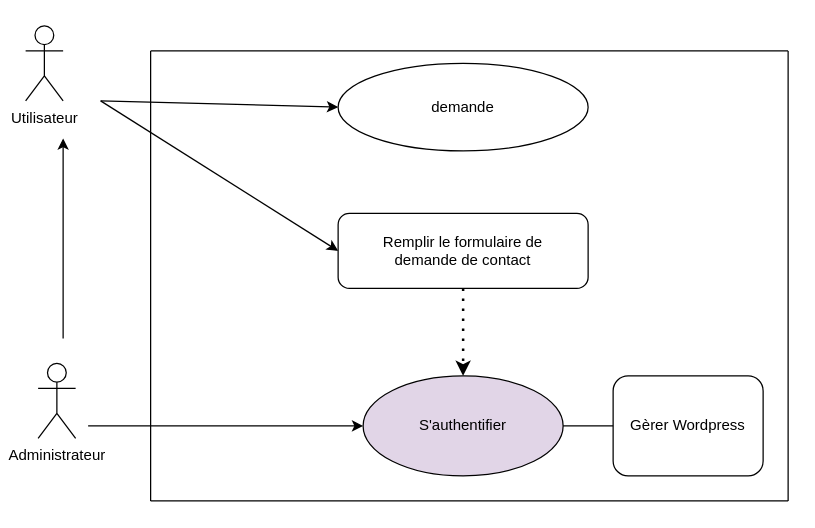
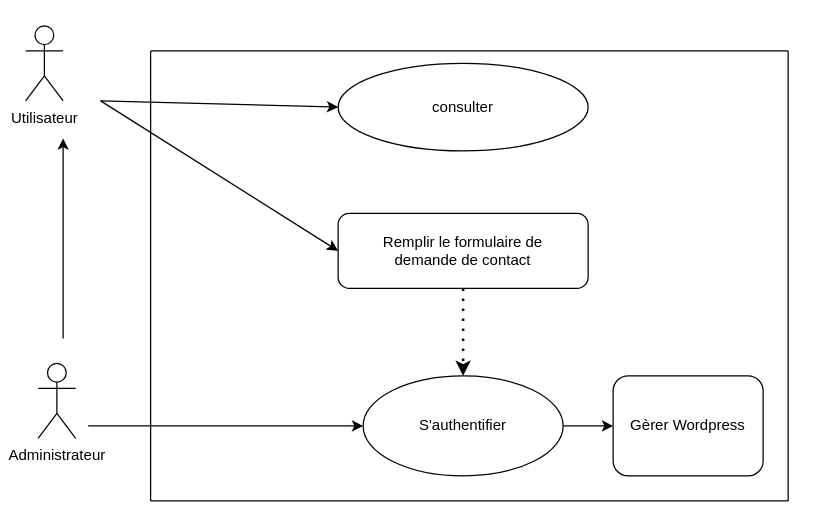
  <mxCell id="0" />
  <mxCell id="1" parent="0" />
  <mxCell id="2" value="Utilisateur" style="shape=umlActor;verticalLabelPosition=bottom;verticalAlign=top;html=1;outlineConnect=0;" parent="1" vertex="1"><mxGeometry x="20" y="20" width="30" height="60" as="geometry" /></mxCell>
  <mxCell id="3" value="Administrateur" style="shape=umlActor;verticalLabelPosition=bottom;verticalAlign=top;html=1;outlineConnect=0;" parent="1" vertex="1"><mxGeometry x="30" y="290" width="30" height="60" as="geometry" /></mxCell>
- <mxCell id="4" value="demande" style="ellipse;whiteSpace=wrap;html=1;" parent="1" vertex="1"><mxGeometry x="270" y="50" width="200" height="70" as="geometry" /></mxCell>
+ <mxCell id="4" value="consulter" style="ellipse;whiteSpace=wrap;html=1;" parent="1" vertex="1"><mxGeometry x="270" y="50" width="200" height="70" as="geometry" /></mxCell>
  <mxCell id="5" value="" style="endArrow=classic;html=1;entryX=0;entryY=0.5;entryDx=0;entryDy=0;" parent="1" target="4" edge="1"><mxGeometry width="50" height="50" relative="1" as="geometry"><mxPoint x="80" y="80" as="sourcePoint" /><mxPoint x="430" y="190" as="targetPoint" /></mxGeometry></mxCell>
- <mxCell id="6" value="S'authentifier" style="ellipse;whiteSpace=wrap;html=1;fillColor=#e1d5e7;" parent="1" vertex="1"><mxGeometry x="290" y="300" width="160" height="80" as="geometry" /></mxCell>
+ <mxCell id="6" value="S'authentifier" style="ellipse;whiteSpace=wrap;html=1;" parent="1" vertex="1"><mxGeometry x="290" y="300" width="160" height="80" as="geometry" /></mxCell>
  <mxCell id="7" value="" style="endArrow=classic;html=1;entryX=0;entryY=0.5;entryDx=0;entryDy=0;" parent="1" target="6" edge="1"><mxGeometry width="50" height="50" relative="1" as="geometry"><mxPoint x="70" y="340" as="sourcePoint" /><mxPoint x="430" y="190" as="targetPoint" /></mxGeometry></mxCell>
  <mxCell id="8" value="" style="endArrow=none;html=1;" parent="1" edge="1"><mxGeometry width="50" height="50" relative="1" as="geometry"><mxPoint x="120" y="40" as="sourcePoint" /><mxPoint x="120" y="400" as="targetPoint" /></mxGeometry></mxCell>
  <mxCell id="9" value="" style="endArrow=none;html=1;" parent="1" edge="1"><mxGeometry width="50" height="50" relative="1" as="geometry"><mxPoint x="120" y="40" as="sourcePoint" /><mxPoint x="630" y="40" as="targetPoint" /></mxGeometry></mxCell>
  <mxCell id="10" value="" style="endArrow=none;html=1;" parent="1" edge="1"><mxGeometry width="50" height="50" relative="1" as="geometry"><mxPoint x="630" y="400" as="sourcePoint" /><mxPoint x="630" y="40" as="targetPoint" /></mxGeometry></mxCell>
  <mxCell id="11" value="" style="endArrow=none;html=1;" parent="1" edge="1"><mxGeometry width="50" height="50" relative="1" as="geometry"><mxPoint x="120" y="400" as="sourcePoint" /><mxPoint x="630" y="400" as="targetPoint" /></mxGeometry></mxCell>
  <mxCell id="12" value="Gèrer Wordpress" style="whiteSpace=wrap;html=1;rounded=1;" parent="1" vertex="1"><mxGeometry x="490" y="300" width="120" height="80" as="geometry" /></mxCell>
- <mxCell id="13" value="" style="endArrow=none;html=1;exitX=1;exitY=0.5;exitDx=0;exitDy=0;entryX=0;entryY=0.5;entryDx=0;entryDy=0;" parent="1" source="6" target="12" edge="1"><mxGeometry width="50" height="50" relative="1" as="geometry"><mxPoint x="550" y="350" as="sourcePoint" /><mxPoint x="600" y="300" as="targetPoint" /></mxGeometry></mxCell>
+ <mxCell id="13" value="" style="endArrow=classic;html=1;exitX=1;exitY=0.5;exitDx=0;exitDy=0;entryX=0;entryY=0.5;entryDx=0;entryDy=0;" parent="1" source="6" target="12" edge="1"><mxGeometry width="50" height="50" relative="1" as="geometry"><mxPoint x="550" y="350" as="sourcePoint" /><mxPoint x="600" y="300" as="targetPoint" /></mxGeometry></mxCell>
  <mxCell id="14" value="" style="endArrow=classic;html=1;entryX=0;entryY=0.5;entryDx=0;entryDy=0;" parent="1" target="15" edge="1"><mxGeometry width="50" height="50" relative="1" as="geometry"><mxPoint x="80" y="80" as="sourcePoint" /><mxPoint x="230" y="80" as="targetPoint" /></mxGeometry></mxCell>
  <mxCell id="15" value="Remplir le formulaire de &lt;br&gt;demande de contact" style="whiteSpace=wrap;html=1;rounded=1;" parent="1" vertex="1"><mxGeometry x="270" y="170" width="200" height="60" as="geometry" /></mxCell>
  <mxCell id="16" value="" style="endArrow=classic;html=1;" parent="1" edge="1"><mxGeometry width="50" height="50" relative="1" as="geometry"><mxPoint x="50" y="270" as="sourcePoint" /><mxPoint x="50" y="110" as="targetPoint" /></mxGeometry></mxCell>
  <mxCell id="17" value="" style="endArrow=classic;dashed=1;html=1;dashPattern=1 3;strokeWidth=2;exitX=0.5;exitY=1;exitDx=0;exitDy=0;" edge="1" parent="1" source="15" target="6"><mxGeometry width="50" height="50" relative="1" as="geometry"><mxPoint x="500" y="250" as="sourcePoint" /><mxPoint x="430" y="190" as="targetPoint" /></mxGeometry></mxCell>
